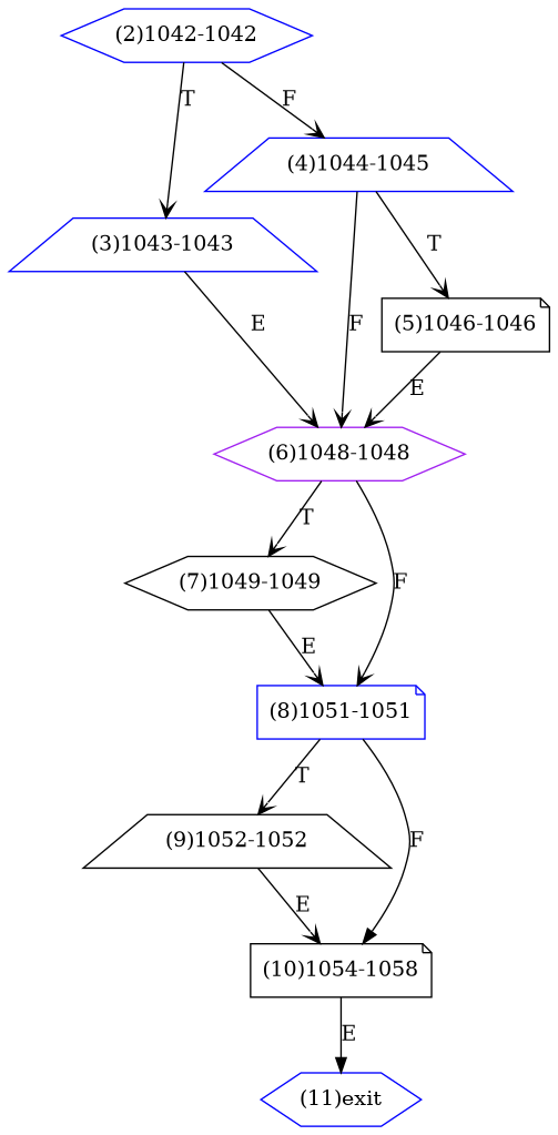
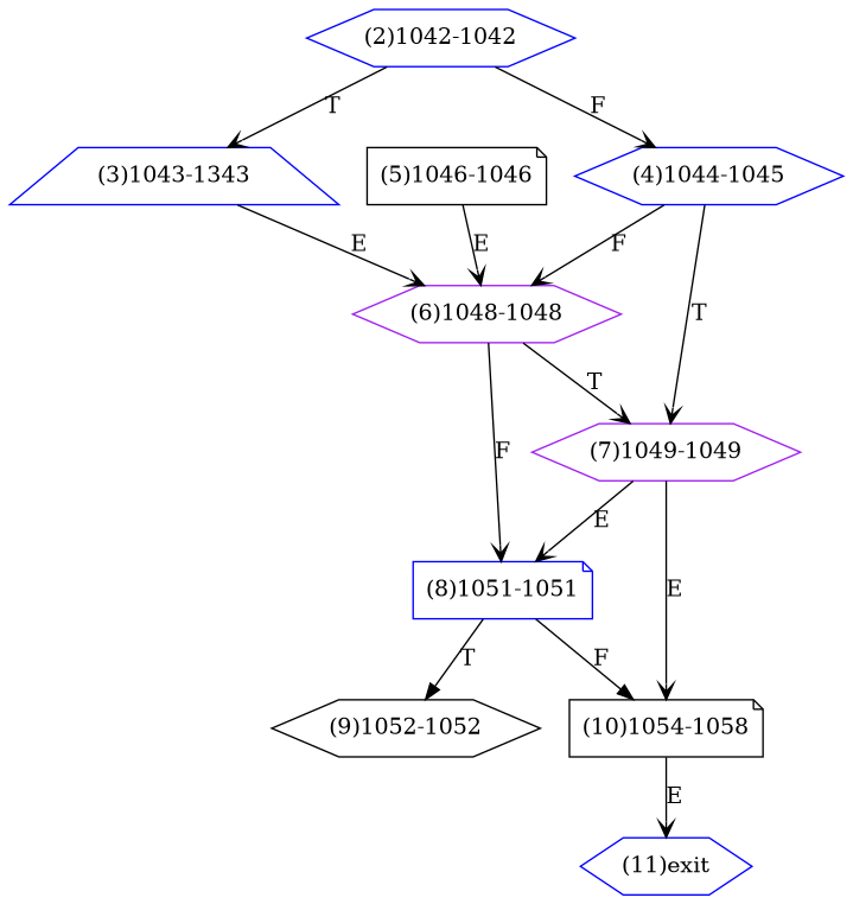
  digraph {
    node [color=blue shape=hexagon]
    edge [arrowhead=vee]
    n1 [label="(2)1042-1042"]
-   n2 [label="(3)1043-1043" shape=trapezium]
-   n3 [label="(4)1044-1045" shape=trapezium]
+   n2 [label="(3)1043-1343" shape=trapezium]
+   n3 [label="(4)1044-1045"]
    n4 [color=purple label="(6)1048-1048"]
    n5 [color=black label="(5)1046-1046" shape=note]
-   n6 [color=black label="(7)1049-1049"]
+   n6 [color=purple label="(7)1049-1049"]
    n7 [label="(8)1051-1051" shape=note]
-   n8 [color=black label="(9)1052-1052" shape=trapezium]
+   n8 [color=black label="(9)1052-1052"]
    n9 [color=black label="(10)1054-1058" shape=note]
    n10 [label="(11)exit"]
    n1 -> n2 [label=T]
    n1 -> n3 [label=F]
    n2 -> n4 [label=E]
    n3 -> n4 [label=F]
-   n3 -> n5 [label=T]
+   n3 -> n6 [label=T]
    n4 -> n6 [label=T]
    n4 -> n7 [label=F]
    n5 -> n4 [label=E]
    n6 -> n7 [label=E]
-   n7 -> n8 [label=T]
+   n7 -> n8 [arrowhead=normal label=T]
    n7 -> n9 [arrowhead=normal label=F]
-   n8 -> n9 [label=E]
-   n9 -> n10 [arrowhead=normal label=E]
+   n6 -> n9 [label=E]
+   n9 -> n10 [label=E]
  }
